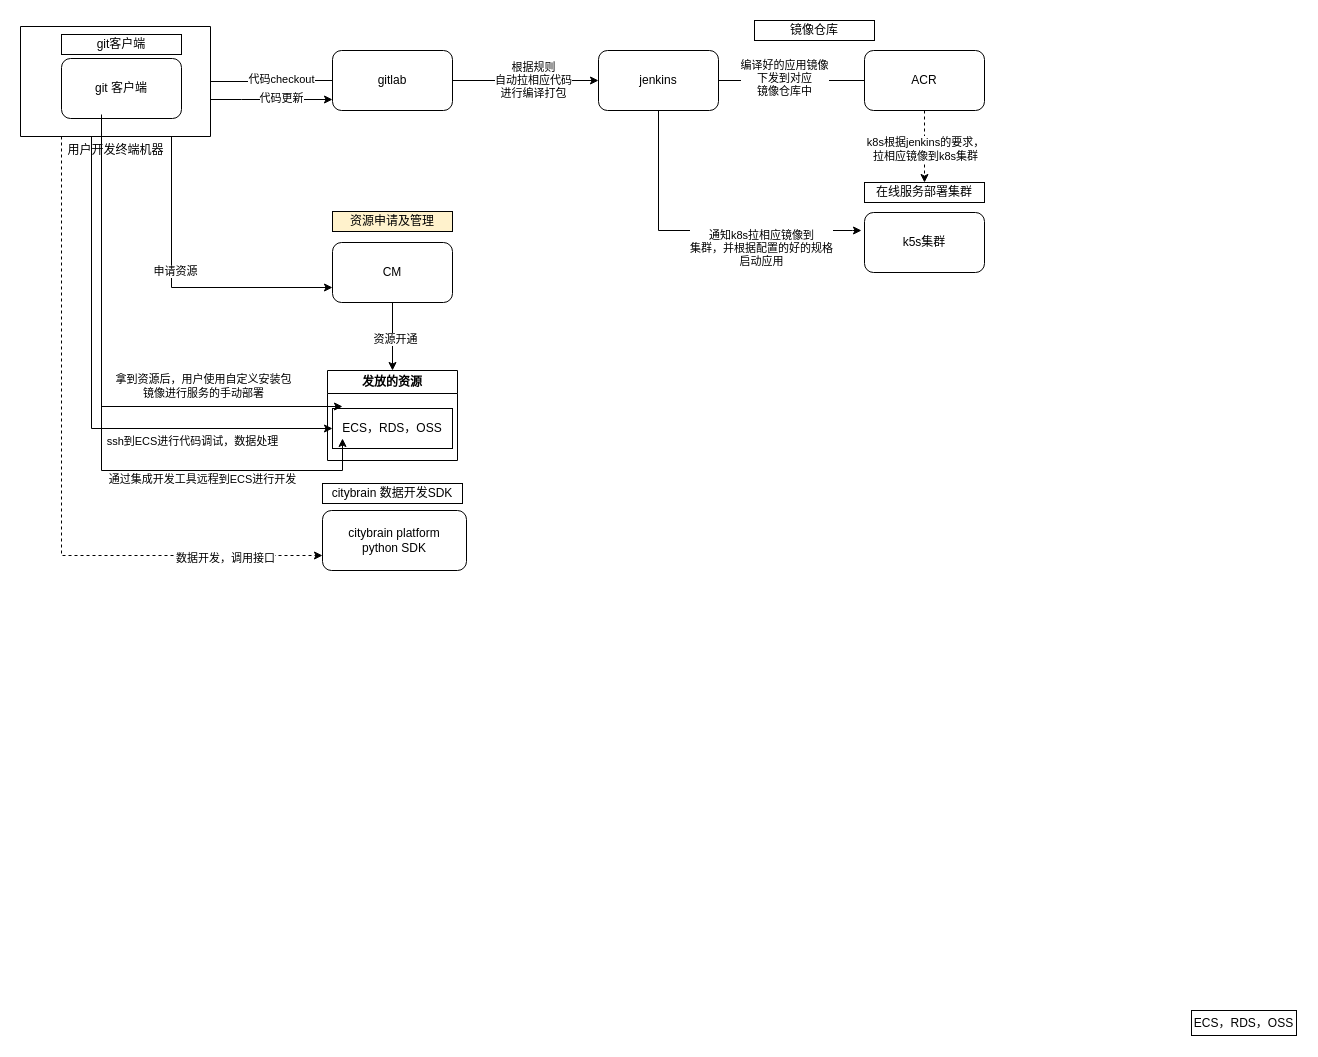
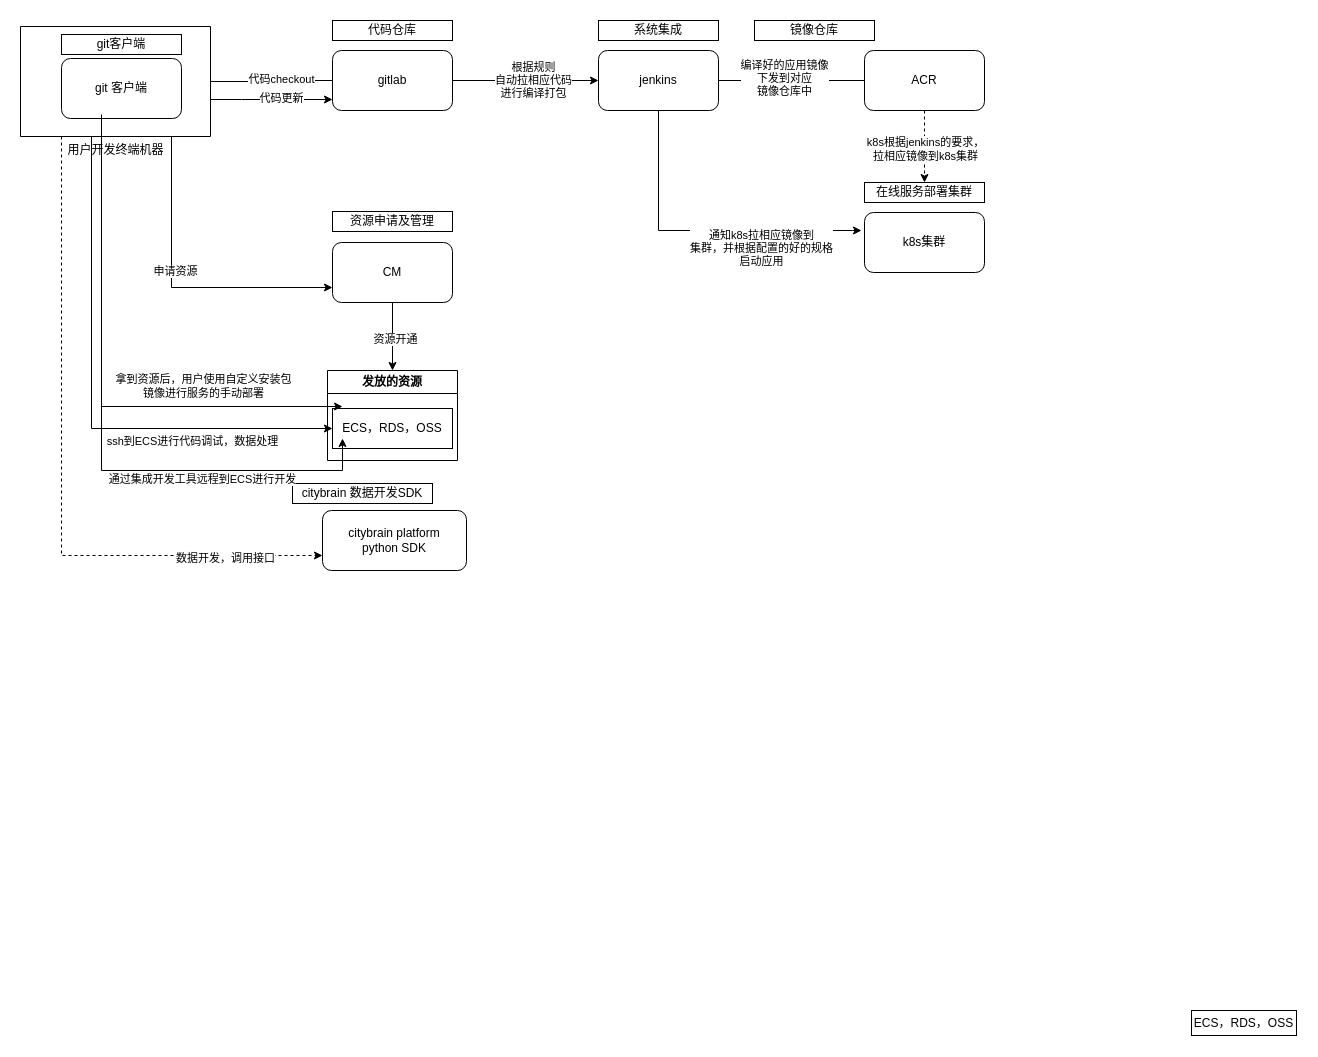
  <mxCell id="0" />
  <mxCell id="1" parent="0" />
  <mxCell id="2" value="发放的资源" style="swimlane;whiteSpace=wrap;html=1;" vertex="1" parent="1"><mxGeometry x="327" y="370" width="130" height="90" as="geometry" /></mxCell>
  <mxCell id="3" style="edgeStyle=orthogonalEdgeStyle;rounded=0;orthogonalLoop=1;jettySize=auto;html=1;entryX=0;entryY=0.75;entryDx=0;entryDy=0;" edge="1" parent="1" source="11" target="20"><mxGeometry relative="1" as="geometry"><mxPoint x="141" y="130" as="targetPoint" /><Array as="points"><mxPoint x="171" y="287" /></Array></mxGeometry></mxCell>
  <mxCell id="4" value="申请资源" style="edgeLabel;html=1;align=center;verticalAlign=middle;resizable=0;points=[];" vertex="1" connectable="0" parent="3"><mxGeometry x="-0.142" y="3" relative="1" as="geometry"><mxPoint as="offset" /></mxGeometry></mxCell>
  <mxCell id="5" style="edgeStyle=orthogonalEdgeStyle;rounded=0;orthogonalLoop=1;jettySize=auto;html=1;entryX=0;entryY=0.75;entryDx=0;entryDy=0;" edge="1" parent="1"><mxGeometry relative="1" as="geometry"><mxPoint x="210" y="99" as="sourcePoint" /><mxPoint x="332" y="99" as="targetPoint" /><Array as="points"><mxPoint x="241" y="99" /><mxPoint x="241" y="99" /></Array></mxGeometry></mxCell>
  <mxCell id="6" value="代码更新" style="edgeLabel;html=1;align=center;verticalAlign=middle;resizable=0;points=[];" vertex="1" connectable="0" parent="5"><mxGeometry x="0.143" y="2" relative="1" as="geometry"><mxPoint as="offset" /></mxGeometry></mxCell>
  <mxCell id="7" style="edgeStyle=orthogonalEdgeStyle;rounded=0;orthogonalLoop=1;jettySize=auto;html=1;entryX=0;entryY=0.5;entryDx=0;entryDy=0;" edge="1" parent="1" source="11" target="37"><mxGeometry relative="1" as="geometry"><Array as="points"><mxPoint x="91" y="428" /></Array></mxGeometry></mxCell>
  <mxCell id="8" value="ssh到ECS进行代码调试，数据处理" style="edgeLabel;html=1;align=center;verticalAlign=middle;resizable=0;points=[];" vertex="1" connectable="0" parent="7"><mxGeometry x="0.322" y="-5" relative="1" as="geometry"><mxPoint x="40" y="7" as="offset" /></mxGeometry></mxCell>
  <mxCell id="9" style="edgeStyle=orthogonalEdgeStyle;rounded=0;orthogonalLoop=1;jettySize=auto;html=1;entryX=0;entryY=0.75;entryDx=0;entryDy=0;dashed=1;" edge="1" parent="1" source="11" target="38"><mxGeometry relative="1" as="geometry"><Array as="points"><mxPoint x="61" y="555" /></Array></mxGeometry></mxCell>
  <mxCell id="10" value="数据开发，调用接口" style="edgeLabel;html=1;align=center;verticalAlign=middle;resizable=0;points=[];" vertex="1" connectable="0" parent="9"><mxGeometry x="0.782" y="-2" relative="1" as="geometry"><mxPoint x="-24" as="offset" /></mxGeometry></mxCell>
  <mxCell id="11" value="用户开发终端机器" style="verticalLabelPosition=bottom;verticalAlign=top;html=1;shape=mxgraph.basic.rect;fillColor2=none;strokeWidth=1;size=20;indent=5;" vertex="1" parent="1"><mxGeometry x="20" y="26" width="190" height="110" as="geometry" /></mxCell>
- <mxCell id="12" value="资源申请及管理" style="rounded=0;whiteSpace=wrap;html=1;fillColor=#fff2cc;" vertex="1" parent="1"><mxGeometry x="332" y="211" width="120" height="20" as="geometry" /></mxCell>
+ <mxCell id="12" value="资源申请及管理" style="rounded=0;whiteSpace=wrap;html=1;" vertex="1" parent="1"><mxGeometry x="332" y="211" width="120" height="20" as="geometry" /></mxCell>
  <mxCell id="13" style="edgeStyle=orthogonalEdgeStyle;rounded=0;orthogonalLoop=1;jettySize=auto;html=1;entryX=0;entryY=0.5;entryDx=0;entryDy=0;" edge="1" parent="1" source="17" target="26"><mxGeometry relative="1" as="geometry" /></mxCell>
  <mxCell id="14" value="根据规则&lt;br&gt;自动拉相应代码&lt;br&gt;进行编译打包" style="edgeLabel;html=1;align=center;verticalAlign=middle;resizable=0;points=[];" vertex="1" connectable="0" parent="13"><mxGeometry x="0.091" y="1" relative="1" as="geometry"><mxPoint as="offset" /></mxGeometry></mxCell>
  <mxCell id="15" style="edgeStyle=orthogonalEdgeStyle;rounded=0;orthogonalLoop=1;jettySize=auto;html=1;endArrow=none;" edge="1" parent="1" source="17" target="11"><mxGeometry relative="1" as="geometry" /></mxCell>
  <mxCell id="16" value="代码checkout" style="edgeLabel;html=1;align=center;verticalAlign=middle;resizable=0;points=[];" vertex="1" connectable="0" parent="15"><mxGeometry x="-0.328" y="3" relative="1" as="geometry"><mxPoint x="-11" y="-5" as="offset" /></mxGeometry></mxCell>
  <mxCell id="17" value="gitlab" style="rounded=1;whiteSpace=wrap;html=1;" vertex="1" parent="1"><mxGeometry x="332" y="50" width="120" height="60" as="geometry" /></mxCell>
  <mxCell id="18" style="edgeStyle=orthogonalEdgeStyle;rounded=0;orthogonalLoop=1;jettySize=auto;html=1;entryX=0.5;entryY=0;entryDx=0;entryDy=0;" edge="1" parent="1" source="20" target="2"><mxGeometry relative="1" as="geometry" /></mxCell>
  <mxCell id="19" value="资源开通" style="edgeLabel;html=1;align=center;verticalAlign=middle;resizable=0;points=[];" vertex="1" connectable="0" parent="18"><mxGeometry x="0.095" y="2" relative="1" as="geometry"><mxPoint y="-1" as="offset" /></mxGeometry></mxCell>
  <mxCell id="20" value="CM" style="rounded=1;whiteSpace=wrap;html=1;" vertex="1" parent="1"><mxGeometry x="332" y="242" width="120" height="60" as="geometry" /></mxCell>
+ <mxCell id="21" value="代码仓库" style="rounded=0;whiteSpace=wrap;html=1;" vertex="1" parent="1"><mxGeometry x="332" y="20" width="120" height="20" as="geometry" /></mxCell>
  <mxCell id="22" style="edgeStyle=orthogonalEdgeStyle;rounded=0;orthogonalLoop=1;jettySize=auto;html=1;entryX=0;entryY=0.5;entryDx=0;entryDy=0;endArrow=none;" edge="1" parent="1" source="26" target="29"><mxGeometry relative="1" as="geometry" /></mxCell>
  <mxCell id="23" value="编译好的应用镜像&lt;br&gt;下发到对应&lt;br&gt;镜像仓库中" style="edgeLabel;html=1;align=center;verticalAlign=middle;resizable=0;points=[];" vertex="1" connectable="0" parent="22"><mxGeometry x="-0.104" y="3" relative="1" as="geometry"><mxPoint as="offset" /></mxGeometry></mxCell>
  <mxCell id="24" style="edgeStyle=orthogonalEdgeStyle;rounded=0;orthogonalLoop=1;jettySize=auto;html=1;" edge="1" parent="1" source="26"><mxGeometry relative="1" as="geometry"><mxPoint x="861" y="230" as="targetPoint" /><Array as="points"><mxPoint x="658" y="230" /><mxPoint x="852" y="230" /></Array></mxGeometry></mxCell>
  <mxCell id="25" value="通知k8s拉相应镜像到&lt;br&gt;集群，并根据配置的好的规格&lt;br&gt;启动应用" style="edgeLabel;html=1;align=center;verticalAlign=middle;resizable=0;points=[];" vertex="1" connectable="0" parent="24"><mxGeometry x="0.375" y="-2" relative="1" as="geometry"><mxPoint y="15" as="offset" /></mxGeometry></mxCell>
  <mxCell id="26" value="jenkins" style="rounded=1;whiteSpace=wrap;html=1;" vertex="1" parent="1"><mxGeometry x="598" y="50" width="120" height="60" as="geometry" /></mxCell>
  <mxCell id="27" style="edgeStyle=orthogonalEdgeStyle;rounded=0;orthogonalLoop=1;jettySize=auto;html=1;entryX=0.5;entryY=0;entryDx=0;entryDy=0;dashed=1;" edge="1" parent="1" source="29" target="34"><mxGeometry relative="1" as="geometry" /></mxCell>
  <mxCell id="28" value="k8s根据jenkins的要求，&lt;br&gt;拉相应镜像到k8s集群" style="edgeLabel;html=1;align=center;verticalAlign=middle;resizable=0;points=[];" vertex="1" connectable="0" parent="27"><mxGeometry x="0.053" relative="1" as="geometry"><mxPoint as="offset" /></mxGeometry></mxCell>
  <mxCell id="29" value="ACR" style="rounded=1;whiteSpace=wrap;html=1;" vertex="1" parent="1"><mxGeometry x="864" y="50" width="120" height="60" as="geometry" /></mxCell>
- <mxCell id="30" value="k5s集群" style="rounded=1;whiteSpace=wrap;html=1;" vertex="1" parent="1"><mxGeometry x="864" y="212" width="120" height="60" as="geometry" /></mxCell>
+ <mxCell id="30" value="k8s集群" style="rounded=1;whiteSpace=wrap;html=1;" vertex="1" parent="1"><mxGeometry x="864" y="212" width="120" height="60" as="geometry" /></mxCell>
  <mxCell id="31" value="git 客户端" style="rounded=1;whiteSpace=wrap;html=1;" vertex="1" parent="1"><mxGeometry x="61" y="58" width="120" height="60" as="geometry" /></mxCell>
+ <mxCell id="32" value="系统集成" style="rounded=0;whiteSpace=wrap;html=1;" vertex="1" parent="1"><mxGeometry x="598" y="20" width="120" height="20" as="geometry" /></mxCell>
  <mxCell id="33" value="镜像仓库" style="rounded=0;whiteSpace=wrap;html=1;" vertex="1" parent="1"><mxGeometry x="754" y="20" width="120" height="20" as="geometry" /></mxCell>
  <mxCell id="34" value="在线服务部署集群" style="rounded=0;whiteSpace=wrap;html=1;" vertex="1" parent="1"><mxGeometry x="864" y="182" width="120" height="20" as="geometry" /></mxCell>
  <mxCell id="35" value="git客户端" style="rounded=0;whiteSpace=wrap;html=1;" vertex="1" parent="1"><mxGeometry x="61" y="34" width="120" height="20" as="geometry" /></mxCell>
  <mxCell id="36" value="ECS，RDS，OSS" style="rounded=0;whiteSpace=wrap;html=1;" vertex="1" parent="1"><mxGeometry x="1191" y="1010" width="105" height="25" as="geometry" /></mxCell>
  <mxCell id="37" value="ECS，RDS，OSS" style="rounded=0;whiteSpace=wrap;html=1;" vertex="1" parent="1"><mxGeometry x="332" y="408" width="120" height="40" as="geometry" /></mxCell>
  <mxCell id="38" value="citybrain platform&lt;br&gt;python SDK" style="rounded=1;whiteSpace=wrap;html=1;" vertex="1" parent="1"><mxGeometry x="322" y="510" width="144" height="60" as="geometry" /></mxCell>
- <mxCell id="39" value="citybrain 数据开发SDK" style="rounded=0;whiteSpace=wrap;html=1;" vertex="1" parent="1"><mxGeometry x="322" y="483" width="140" height="20" as="geometry" /></mxCell>
+ <mxCell id="39" value="citybrain 数据开发SDK" style="rounded=0;whiteSpace=wrap;html=1;" vertex="1" parent="1"><mxGeometry x="292" y="483" width="140" height="20" as="geometry" /></mxCell>
  <mxCell id="40" style="edgeStyle=orthogonalEdgeStyle;rounded=0;orthogonalLoop=1;jettySize=auto;html=1;entryX=0;entryY=0.5;entryDx=0;entryDy=0;" edge="1" parent="1"><mxGeometry relative="1" as="geometry"><mxPoint x="101" y="146" as="sourcePoint" /><mxPoint x="342" y="438" as="targetPoint" /><Array as="points"><mxPoint x="101" y="470" /><mxPoint x="342" y="470" /></Array></mxGeometry></mxCell>
  <mxCell id="41" value="通过集成开发工具远程到ECS进行开发" style="edgeLabel;html=1;align=center;verticalAlign=middle;resizable=0;points=[];" vertex="1" connectable="0" parent="40"><mxGeometry x="0.322" y="-5" relative="1" as="geometry"><mxPoint x="29" y="3" as="offset" /></mxGeometry></mxCell>
  <mxCell id="42" style="edgeStyle=orthogonalEdgeStyle;rounded=0;orthogonalLoop=1;jettySize=auto;html=1;entryX=0;entryY=0.5;entryDx=0;entryDy=0;" edge="1" parent="1"><mxGeometry relative="1" as="geometry"><mxPoint x="101" y="114" as="sourcePoint" /><mxPoint x="342" y="406" as="targetPoint" /><Array as="points"><mxPoint x="101" y="406" /></Array></mxGeometry></mxCell>
  <mxCell id="43" value="拿到资源后，用户使用自定义安装包&lt;br&gt;镜像进行服务的手动部署" style="edgeLabel;html=1;align=center;verticalAlign=middle;resizable=0;points=[];" vertex="1" connectable="0" parent="42"><mxGeometry x="0.322" y="-5" relative="1" as="geometry"><mxPoint x="41" y="-26" as="offset" /></mxGeometry></mxCell>
